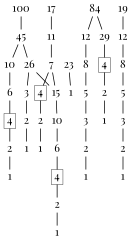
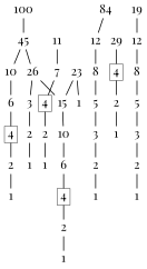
  digraph {
    fontname="Playfair Display"
    nodesep=0.1
    node [fontname="Playfair Display" fontsize=30 shape=plaintext]
    edge [dir=none fontname="Playfair Display" style=bold]
    n1 [height=0.25 label=100 width=0.25]
    n2 [height=0.25 label=45 width=0.25]
    n3 [height=0.25 label=10 width=0.25]
    n4 [height=0.25 label=26 width=0.25]
    n5 [height=0.25 label=6 width=0.25]
    n6 [height=0.25 label=3 width=0.25]
    n7 [height=0.25 label=15 width=0.25]
    n8 [height=0.25 label=4 shape=box width=0.25]
    n9 [height=0.25 label=2 width=0.25]
    n10 [height=0.25 label=1 width=0.25]
    n11 [height=0.25 label=2 width=0.25]
-   n12 [height=0.25 label=17 width=0.25]
    n13 [height=0.25 label=11 width=0.25]
    n14 [height=0.25 label=1 width=0.25]
    n15 [height=0.25 label=7 width=0.25]
    n16 [height=0.25 label=4 shape=box width=0.25]
    n17 [height=0.25 label=2 width=0.25]
    n18 [height=0.25 label=1 width=0.25]
    n19 [height=0.25 label=23 width=0.25]
    n20 [height=0.25 label=1 width=0.25]
    n21 [height=0.25 label=84 width=0.25]
    n22 [height=0.25 label=12 width=0.25]
    n23 [height=0.25 label=29 width=0.25]
    n24 [height=0.25 label=10 width=0.25]
    n25 [height=0.25 label=6 width=0.25]
    n26 [height=0.25 label=4 shape=box width=0.25]
    n27 [height=0.25 label=2 width=0.25]
    n28 [height=0.25 label=1 width=0.25]
    n29 [height=0.25 label=8 width=0.25]
    n30 [height=0.25 label=4 shape=box width=0.25]
    n31 [height=0.25 label=5 width=0.25]
    n32 [height=0.25 label=3 width=0.25]
    n33 [height=0.25 label=2 width=0.25]
    n34 [height=0.25 label=1 width=0.25]
    n35 [height=0.25 label=2 width=0.25]
    n36 [height=0.25 label=19 width=0.25]
    n37 [height=0.25 label=12 width=0.25]
    n38 [height=0.25 label=1 width=0.25]
    n39 [height=0.25 label=8 width=0.25]
    n40 [height=0.25 label=5 width=0.25]
    n41 [height=0.25 label=3 width=0.25]
    n42 [height=0.25 label=2 width=0.25]
    n43 [height=0.25 label=1 width=0.25]
    n1 -> n2
    n2 -> n3
    n2 -> n4
    n3 -> n5
    n4 -> n6
    n4 -> n7
    n5 -> n8
    n6 -> n11
    n7 -> n24
    n8 -> n9
    n9 -> n10
    n11 -> n14
-   n12 -> n13
    n13 -> n15
    n15 -> n16
    n16 -> n17
    n17 -> n18
-   n15 -> n7
+   n19 -> n7
    n19 -> n20
    n21 -> n22
-   n21 -> n23
    n22 -> n29
    n23 -> n30
    n24 -> n25
    n25 -> n26
    n26 -> n27
    n27 -> n28
    n29 -> n31
    n30 -> n35
    n31 -> n32
    n32 -> n33
    n33 -> n34
    n35 -> n38
    n36 -> n37
    n37 -> n39
    n39 -> n40
    n40 -> n41
    n41 -> n42
    n42 -> n43
  }
